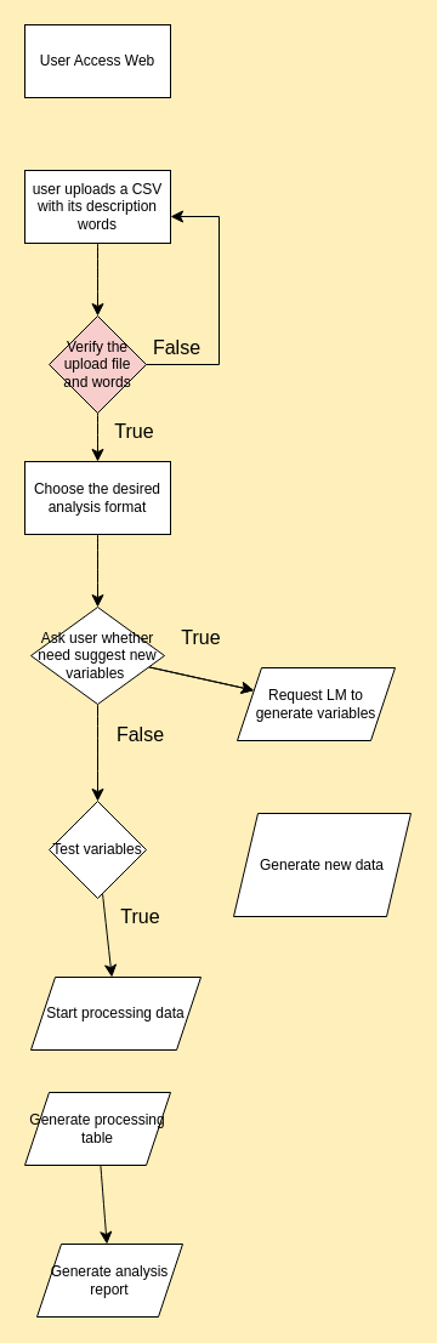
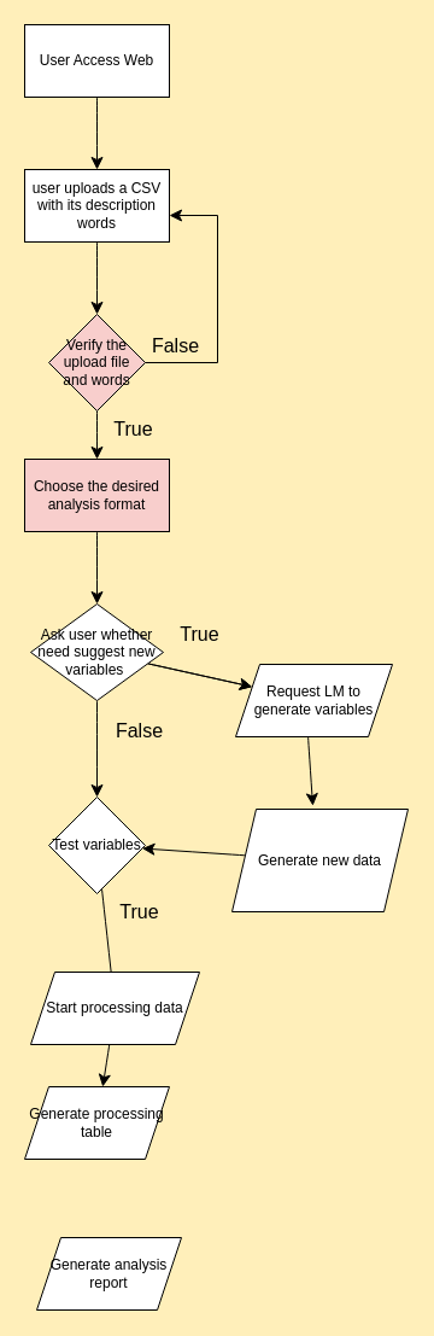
  <mxCell id="0" />
  <mxCell id="1" parent="0" />
+ <mxCell id="2" value="" style="edgeStyle=none;curved=1;rounded=0;orthogonalLoop=1;jettySize=auto;html=1;fontSize=12;startSize=8;endSize=8;" edge="1" parent="1" source="3" target="5"><mxGeometry relative="1" as="geometry" /></mxCell>
  <mxCell id="3" value="User Access Web" style="whiteSpace=wrap;html=1;rounded=0;" vertex="1" parent="1"><mxGeometry x="20" y="20" width="120" height="60" as="geometry" /></mxCell>
  <mxCell id="4" value="" style="edgeStyle=none;curved=1;rounded=0;orthogonalLoop=1;jettySize=auto;html=1;fontSize=12;startSize=8;endSize=8;" edge="1" parent="1" source="5"><mxGeometry relative="1" as="geometry"><mxPoint x="80" y="260" as="targetPoint" /></mxGeometry></mxCell>
  <mxCell id="5" value="user uploads a CSV with its description words" style="rounded=0;whiteSpace=wrap;html=1;" vertex="1" parent="1"><mxGeometry x="20" y="140" width="120" height="60" as="geometry" /></mxCell>
  <mxCell id="6" value="" style="edgeStyle=none;curved=1;rounded=0;orthogonalLoop=1;jettySize=auto;html=1;fontSize=12;startSize=8;endSize=8;" edge="1" parent="1" source="7"><mxGeometry relative="1" as="geometry"><mxPoint x="80" y="380" as="targetPoint" /></mxGeometry></mxCell>
  <mxCell id="7" value="Verify the upload file and words" style="rhombus;whiteSpace=wrap;html=1;fillColor=#f8cecc;" vertex="1" parent="1"><mxGeometry x="40" y="260" width="80" height="80" as="geometry" /></mxCell>
  <mxCell id="8" value="" style="edgeStyle=elbowEdgeStyle;elbow=horizontal;endArrow=classic;html=1;curved=0;rounded=0;endSize=8;startSize=8;fontSize=12;" edge="1" parent="1"><mxGeometry width="50" height="50" relative="1" as="geometry"><mxPoint x="120" y="300" as="sourcePoint" /><mxPoint x="140" y="178" as="targetPoint" /><Array as="points"><mxPoint x="180" y="270" /></Array></mxGeometry></mxCell>
  <mxCell id="9" value="False" style="text;html=1;align=center;verticalAlign=middle;resizable=0;points=[];autosize=1;strokeColor=none;fillColor=none;fontSize=16;" vertex="1" parent="1"><mxGeometry x="115" y="271" width="60" height="30" as="geometry" /></mxCell>
  <mxCell id="10" value="" style="edgeStyle=none;curved=1;rounded=0;orthogonalLoop=1;jettySize=auto;html=1;fontSize=12;startSize=8;endSize=8;" edge="1" parent="1" source="11"><mxGeometry relative="1" as="geometry"><mxPoint x="80" y="500" as="targetPoint" /></mxGeometry></mxCell>
- <mxCell id="11" value="Choose the desired analysis format" style="rounded=0;whiteSpace=wrap;html=1;" vertex="1" parent="1"><mxGeometry x="20" y="380" width="120" height="60" as="geometry" /></mxCell>
+ <mxCell id="11" value="Choose the desired analysis format" style="rounded=0;whiteSpace=wrap;html=1;fillColor=#f8cecc;" vertex="1" parent="1"><mxGeometry x="20" y="380" width="120" height="60" as="geometry" /></mxCell>
  <mxCell id="12" value="" style="edgeStyle=none;curved=1;rounded=0;orthogonalLoop=1;jettySize=auto;html=1;fontSize=12;startSize=8;endSize=8;" edge="1" parent="1" source="15" target="18"><mxGeometry relative="1" as="geometry" /></mxCell>
  <mxCell id="13" value="" style="edgeStyle=none;curved=1;rounded=0;orthogonalLoop=1;jettySize=auto;html=1;fontSize=12;startSize=8;endSize=8;" edge="1" parent="1" source="15" target="18"><mxGeometry relative="1" as="geometry" /></mxCell>
  <mxCell id="14" value="" style="edgeStyle=none;curved=1;rounded=0;orthogonalLoop=1;jettySize=auto;html=1;fontSize=12;startSize=8;endSize=8;" edge="1" parent="1" source="15"><mxGeometry relative="1" as="geometry"><mxPoint x="80" y="660" as="targetPoint" /></mxGeometry></mxCell>
  <mxCell id="15" value="Ask user whether need suggest new variables&amp;nbsp;" style="rhombus;whiteSpace=wrap;html=1;" vertex="1" parent="1"><mxGeometry x="25" y="500" width="110" height="80" as="geometry" /></mxCell>
  <mxCell id="16" value="True" style="text;html=1;align=center;verticalAlign=middle;resizable=0;points=[];autosize=1;strokeColor=none;fillColor=none;fontSize=16;" vertex="1" parent="1"><mxGeometry x="80" y="340" width="60" height="30" as="geometry" /></mxCell>
+ <mxCell id="17" value="" style="edgeStyle=none;curved=1;rounded=0;orthogonalLoop=1;jettySize=auto;html=1;fontSize=12;startSize=8;endSize=8;exitX=0.462;exitY=1;exitDx=0;exitDy=0;exitPerimeter=0;entryX=0.459;entryY=-0.033;entryDx=0;entryDy=0;entryPerimeter=0;" edge="1" parent="1" source="18" target="30"><mxGeometry relative="1" as="geometry" /></mxCell>
  <mxCell id="18" value="Request LM to generate variables" style="shape=parallelogram;perimeter=parallelogramPerimeter;whiteSpace=wrap;html=1;fixedSize=1;" vertex="1" parent="1"><mxGeometry x="195" y="550" width="130" height="60" as="geometry" /></mxCell>
  <mxCell id="19" value="True" style="text;html=1;align=center;verticalAlign=middle;resizable=0;points=[];autosize=1;strokeColor=none;fillColor=none;fontSize=16;" vertex="1" parent="1"><mxGeometry x="135" y="510" width="60" height="30" as="geometry" /></mxCell>
  <mxCell id="20" value="False" style="text;html=1;align=center;verticalAlign=middle;resizable=0;points=[];autosize=1;strokeColor=none;fillColor=none;fontSize=16;" vertex="1" parent="1"><mxGeometry x="85" y="590" width="60" height="30" as="geometry" /></mxCell>
- <mxCell id="21" value="" style="edgeStyle=none;curved=1;rounded=0;orthogonalLoop=1;jettySize=auto;html=1;fontSize=12;startSize=8;endSize=8;" edge="1" parent="1" source="22" target="25"><mxGeometry relative="1" as="geometry" /></mxCell>
+ <mxCell id="21" value="" style="edgeStyle=none;curved=1;rounded=0;orthogonalLoop=1;jettySize=auto;html=1;fontSize=12;startSize=8;endSize=8;endArrow=none;" edge="1" parent="1" source="22" target="25"><mxGeometry relative="1" as="geometry" /></mxCell>
  <mxCell id="22" value="Test variables" style="rhombus;whiteSpace=wrap;html=1;" vertex="1" parent="1"><mxGeometry x="40" y="660" width="80" height="80" as="geometry" /></mxCell>
  <mxCell id="23" value="True" style="text;html=1;align=center;verticalAlign=middle;resizable=0;points=[];autosize=1;strokeColor=none;fillColor=none;fontSize=16;" vertex="1" parent="1"><mxGeometry x="85" y="740" width="60" height="30" as="geometry" /></mxCell>
+ <mxCell id="24" value="" style="edgeStyle=none;curved=1;rounded=0;orthogonalLoop=1;jettySize=auto;html=1;fontSize=12;startSize=8;endSize=8;" edge="1" parent="1" source="25" target="27"><mxGeometry relative="1" as="geometry" /></mxCell>
  <mxCell id="25" value="Start processing data" style="shape=parallelogram;perimeter=parallelogramPerimeter;whiteSpace=wrap;html=1;fixedSize=1;" vertex="1" parent="1"><mxGeometry x="25" y="805" width="140" height="60" as="geometry" /></mxCell>
- <mxCell id="26" value="" style="edgeStyle=none;curved=1;rounded=0;orthogonalLoop=1;jettySize=auto;html=1;fontSize=12;startSize=8;endSize=8;" edge="1" parent="1" source="27" target="28"><mxGeometry relative="1" as="geometry" /></mxCell>
  <mxCell id="27" value="Generate processing table" style="shape=parallelogram;perimeter=parallelogramPerimeter;whiteSpace=wrap;html=1;fixedSize=1;" vertex="1" parent="1"><mxGeometry x="20" y="900" width="120" height="60" as="geometry" /></mxCell>
  <mxCell id="28" value="Generate analysis report" style="shape=parallelogram;perimeter=parallelogramPerimeter;whiteSpace=wrap;html=1;fixedSize=1;" vertex="1" parent="1"><mxGeometry x="30" y="1025" width="120" height="60" as="geometry" /></mxCell>
+ <mxCell id="29" value="" style="edgeStyle=none;curved=1;rounded=0;orthogonalLoop=1;jettySize=auto;html=1;fontSize=12;startSize=8;endSize=8;" edge="1" parent="1" source="30" target="22"><mxGeometry relative="1" as="geometry" /></mxCell>
  <mxCell id="30" value="Generate new data" style="shape=parallelogram;perimeter=parallelogramPerimeter;whiteSpace=wrap;html=1;fixedSize=1;" vertex="1" parent="1"><mxGeometry x="192" y="670" width="146" height="85" as="geometry" /></mxCell>
